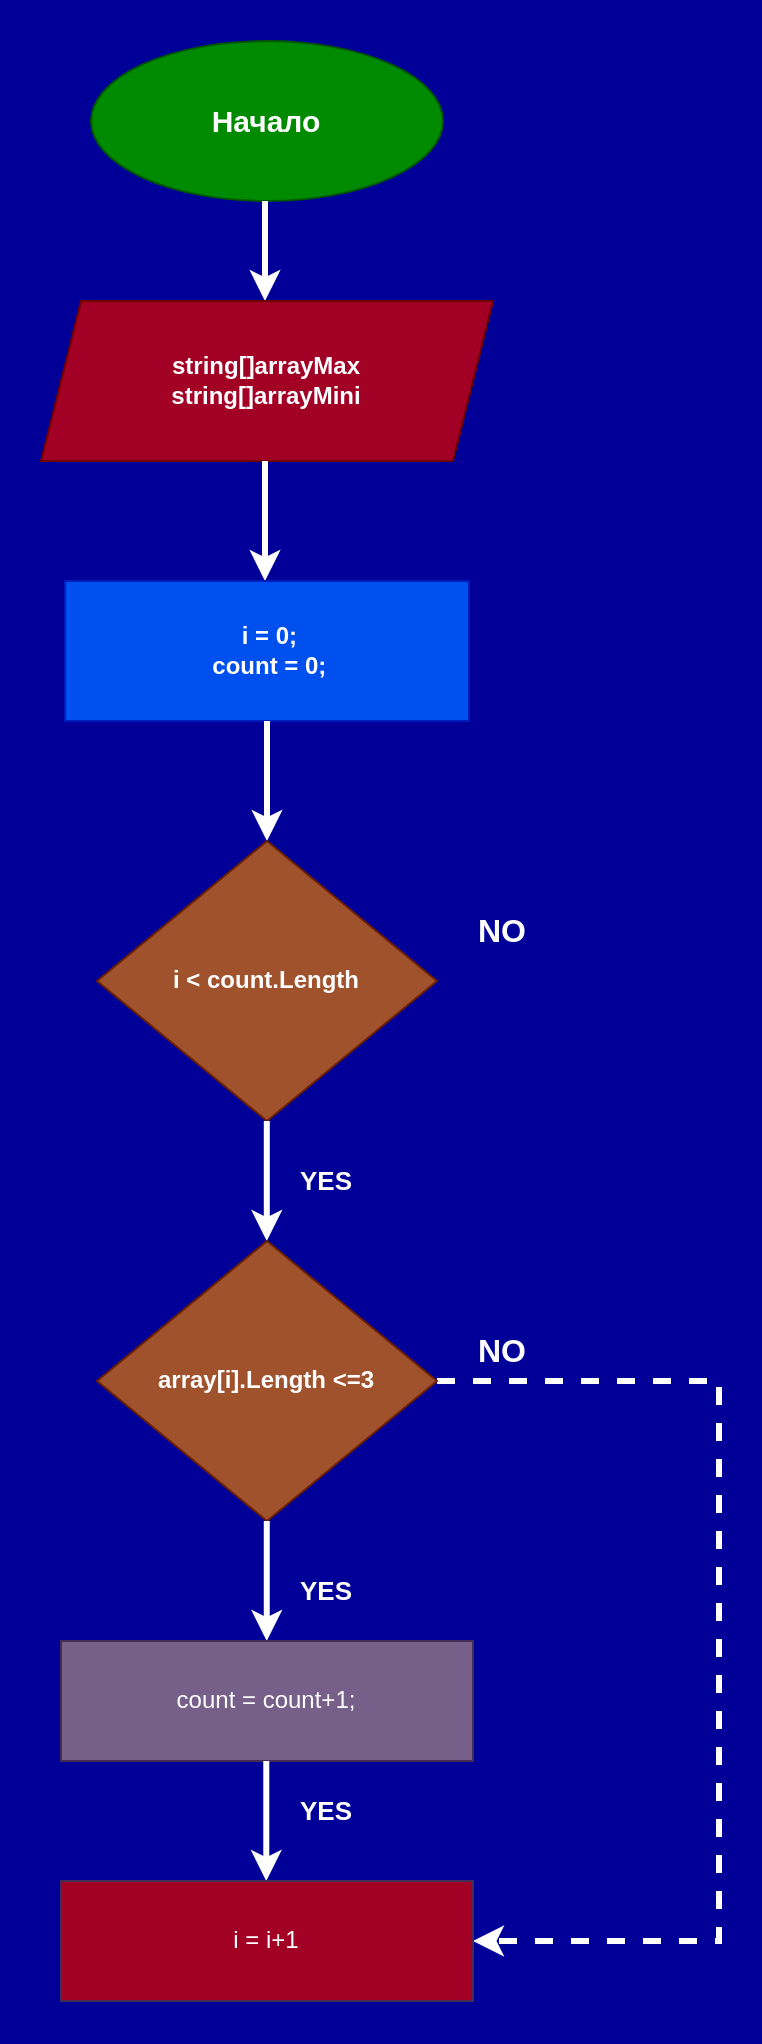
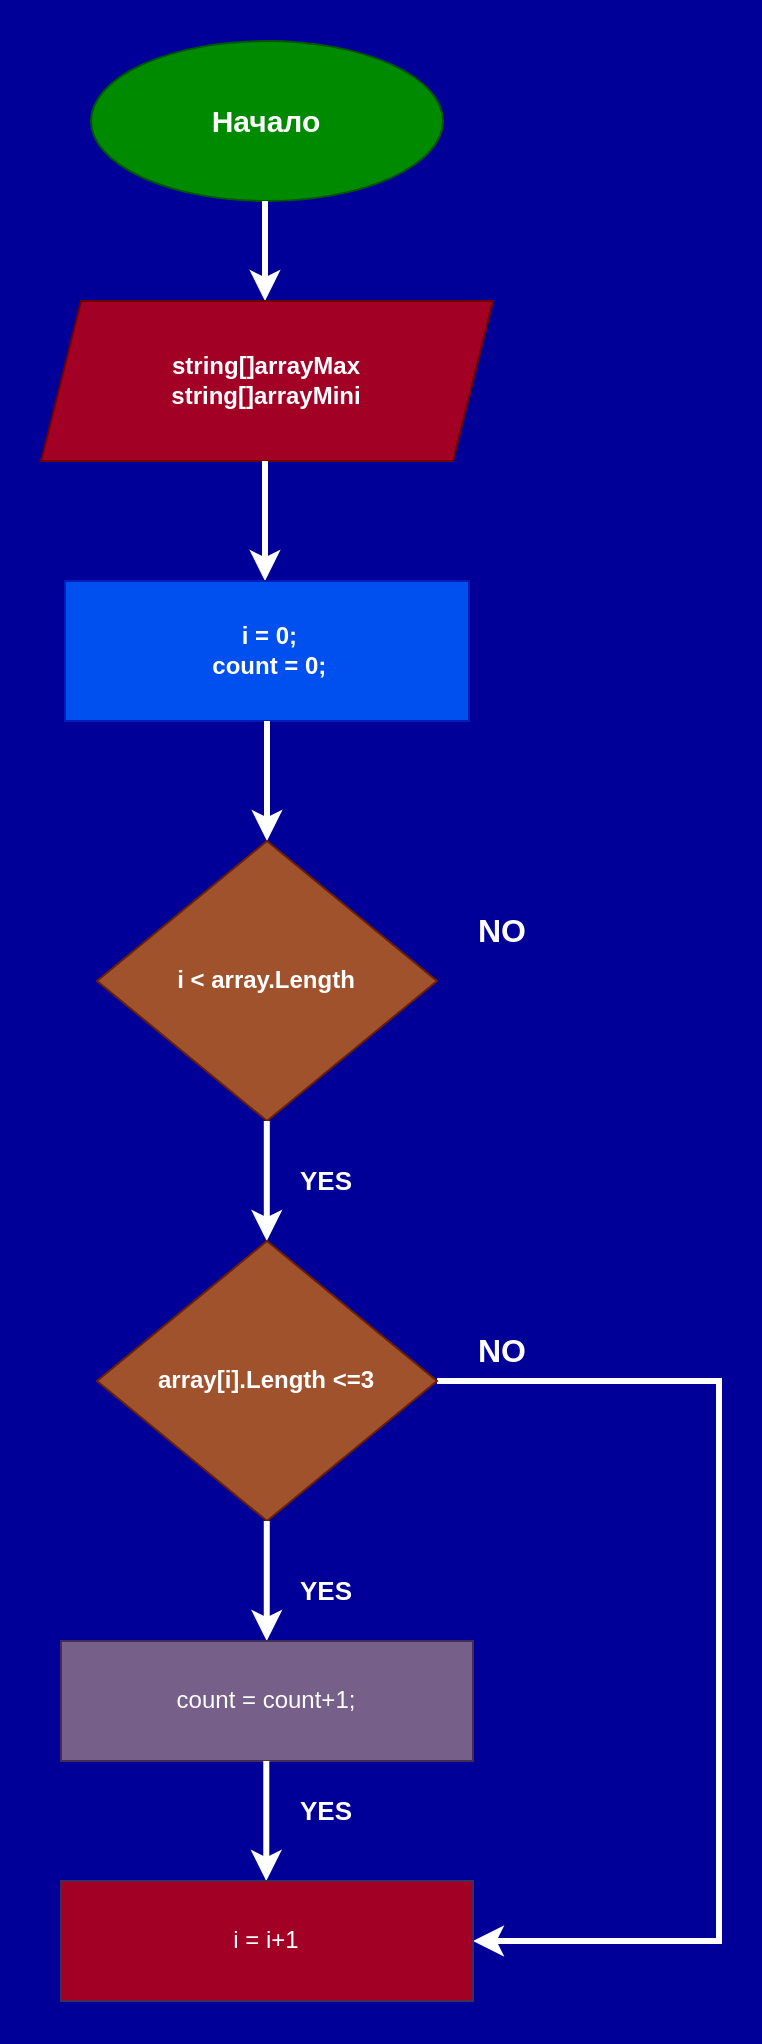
  <mxCell id="0" />
  <mxCell id="1" parent="0" />
  <mxCell id="2" value="&lt;b&gt;&lt;font style=&quot;font-size: 15px;&quot;&gt;Начало&lt;/font&gt;&lt;/b&gt;" style="ellipse;whiteSpace=wrap;html=1;fillColor=#008a00;fontColor=#ffffff;strokeColor=#005700;" vertex="1" parent="1"><mxGeometry x="45" y="20" width="176" height="80" as="geometry" /></mxCell>
  <mxCell id="3" value="" style="endArrow=classic;html=1;rounded=0;fontStyle=1;strokeWidth=3;strokeColor=#FFFFFF;" edge="1" parent="1"><mxGeometry width="50" height="50" relative="1" as="geometry"><mxPoint x="132" y="100" as="sourcePoint" /><mxPoint x="132" y="150" as="targetPoint" /></mxGeometry></mxCell>
  <mxCell id="4" value="&lt;b&gt;string[]arrayMax&lt;br&gt;string[]arrayMini&lt;br&gt;&lt;/b&gt;" style="shape=parallelogram;perimeter=parallelogramPerimeter;whiteSpace=wrap;html=1;fixedSize=1;fillStyle=auto;fillColor=#a20025;strokeColor=#6F0000;fontColor=#ffffff;" vertex="1" parent="1"><mxGeometry x="20" y="150" width="226" height="80" as="geometry" /></mxCell>
  <mxCell id="5" value="" style="endArrow=classic;html=1;rounded=0;fontStyle=1;strokeWidth=3;strokeColor=#FFFFFF;" edge="1" parent="1"><mxGeometry width="50" height="50" relative="1" as="geometry"><mxPoint x="132" y="230" as="sourcePoint" /><mxPoint x="132" y="290" as="targetPoint" /></mxGeometry></mxCell>
  <mxCell id="6" value="&lt;b&gt;&amp;nbsp;i = 0;&lt;br&gt;&amp;nbsp;count = 0;&lt;br&gt;&lt;/b&gt;" style="rounded=0;whiteSpace=wrap;html=1;fillColor=#0050ef;fontColor=#ffffff;strokeColor=#001DBC;" vertex="1" parent="1"><mxGeometry x="32" y="290" width="202" height="70" as="geometry" /></mxCell>
  <mxCell id="7" value="" style="endArrow=classic;html=1;rounded=0;fontStyle=1;strokeWidth=3;strokeColor=#FFFFFF;" edge="1" parent="1"><mxGeometry width="50" height="50" relative="1" as="geometry"><mxPoint x="133" y="360" as="sourcePoint" /><mxPoint x="133" y="420" as="targetPoint" /></mxGeometry></mxCell>
- <mxCell id="8" value="&lt;font size=&quot;1&quot;&gt;&lt;b style=&quot;font-size: 12px;&quot;&gt;i &amp;lt; count.Length&lt;/b&gt;&lt;/font&gt;" style="rhombus;whiteSpace=wrap;html=1;fillColor=#a0522d;fontColor=#ffffff;strokeColor=#6D1F00;" vertex="1" parent="1"><mxGeometry x="48" y="420" width="170" height="140" as="geometry" /></mxCell>
+ <mxCell id="8" value="&lt;font size=&quot;1&quot;&gt;&lt;b style=&quot;font-size: 12px;&quot;&gt;i &amp;lt; array.Length&lt;/b&gt;&lt;/font&gt;" style="rhombus;whiteSpace=wrap;html=1;fillColor=#a0522d;fontColor=#ffffff;strokeColor=#6D1F00;" vertex="1" parent="1"><mxGeometry x="48" y="420" width="170" height="140" as="geometry" /></mxCell>
  <mxCell id="9" value="" style="endArrow=classic;html=1;rounded=0;fontStyle=1;strokeWidth=3;strokeColor=#FFFFFF;" edge="1" parent="1"><mxGeometry width="50" height="50" relative="1" as="geometry"><mxPoint x="132.9" y="560" as="sourcePoint" /><mxPoint x="132.9" y="620" as="targetPoint" /></mxGeometry></mxCell>
- <mxCell id="10" style="edgeStyle=orthogonalEdgeStyle;rounded=0;orthogonalLoop=1;jettySize=auto;html=1;entryX=1;entryY=0.5;entryDx=0;entryDy=0;strokeWidth=3;strokeColor=#FFFFFF;dashed=1;" edge="1" parent="1" source="11" target="15"><mxGeometry relative="1" as="geometry"><Array as="points"><mxPoint x="359" y="690" /><mxPoint x="359" y="970" /></Array></mxGeometry></mxCell>
+ <mxCell id="10" style="edgeStyle=orthogonalEdgeStyle;rounded=0;orthogonalLoop=1;jettySize=auto;html=1;entryX=1;entryY=0.5;entryDx=0;entryDy=0;strokeWidth=3;strokeColor=#FFFFFF;" edge="1" parent="1" source="11" target="15"><mxGeometry relative="1" as="geometry"><Array as="points"><mxPoint x="359" y="690" /><mxPoint x="359" y="970" /></Array></mxGeometry></mxCell>
  <mxCell id="11" value="&lt;font size=&quot;1&quot;&gt;&lt;b style=&quot;font-size: 12px;&quot;&gt;array[i].Length &amp;lt;=3&lt;/b&gt;&lt;/font&gt;" style="rhombus;whiteSpace=wrap;html=1;fillColor=#a0522d;fontColor=#ffffff;strokeColor=#6D1F00;" vertex="1" parent="1"><mxGeometry x="48" y="620" width="170" height="140" as="geometry" /></mxCell>
  <mxCell id="12" value="" style="endArrow=classic;html=1;rounded=0;fontStyle=1;strokeWidth=3;strokeColor=#FFFFFF;" edge="1" parent="1"><mxGeometry width="50" height="50" relative="1" as="geometry"><mxPoint x="132.88" y="760" as="sourcePoint" /><mxPoint x="132.88" y="820" as="targetPoint" /></mxGeometry></mxCell>
  <mxCell id="13" value="count = count+1;" style="rounded=0;whiteSpace=wrap;html=1;fillColor=#76608a;fontColor=#ffffff;strokeColor=#432D57;" vertex="1" parent="1"><mxGeometry x="30" y="820" width="206" height="60" as="geometry" /></mxCell>
  <mxCell id="14" value="" style="endArrow=classic;html=1;rounded=0;fontStyle=1;strokeWidth=3;strokeColor=#FFFFFF;" edge="1" parent="1"><mxGeometry width="50" height="50" relative="1" as="geometry"><mxPoint x="132.64" y="880" as="sourcePoint" /><mxPoint x="132.64" y="940" as="targetPoint" /></mxGeometry></mxCell>
  <mxCell id="15" value="i = i+1" style="rounded=0;whiteSpace=wrap;html=1;fillColor=#a20025;fontColor=#ffffff;strokeColor=#432D57;" vertex="1" parent="1"><mxGeometry x="30" y="940" width="206" height="60" as="geometry" /></mxCell>
  <mxCell id="16" value="&lt;b&gt;&lt;font color=&quot;#ffffff&quot; style=&quot;font-size: 16px;&quot;&gt;NO&lt;/font&gt;&lt;/b&gt;" style="text;strokeColor=none;align=center;fillColor=none;html=1;verticalAlign=middle;whiteSpace=wrap;rounded=0;" vertex="1" parent="1"><mxGeometry x="221" y="450" width="60" height="30" as="geometry" /></mxCell>
  <mxCell id="17" value="&lt;b&gt;&lt;font color=&quot;#ffffff&quot; style=&quot;font-size: 16px;&quot;&gt;NO&lt;/font&gt;&lt;/b&gt;" style="text;strokeColor=none;align=center;fillColor=none;html=1;verticalAlign=middle;whiteSpace=wrap;rounded=0;" vertex="1" parent="1"><mxGeometry x="221" y="660" width="60" height="30" as="geometry" /></mxCell>
  <mxCell id="18" value="&lt;b&gt;&lt;font color=&quot;#ffffff&quot; style=&quot;font-size: 13px;&quot;&gt;YES&lt;/font&gt;&lt;/b&gt;" style="text;strokeColor=none;align=center;fillColor=none;html=1;verticalAlign=middle;whiteSpace=wrap;rounded=0;" vertex="1" parent="1"><mxGeometry x="133" y="574.5" width="60" height="30" as="geometry" /></mxCell>
  <mxCell id="19" value="&lt;b&gt;&lt;font color=&quot;#ffffff&quot; style=&quot;font-size: 13px;&quot;&gt;YES&lt;/font&gt;&lt;/b&gt;" style="text;strokeColor=none;align=center;fillColor=none;html=1;verticalAlign=middle;whiteSpace=wrap;rounded=0;" vertex="1" parent="1"><mxGeometry x="133" y="780" width="60" height="30" as="geometry" /></mxCell>
  <mxCell id="20" value="&lt;b&gt;&lt;font color=&quot;#ffffff&quot; style=&quot;font-size: 13px;&quot;&gt;YES&lt;/font&gt;&lt;/b&gt;" style="text;strokeColor=none;align=center;fillColor=none;html=1;verticalAlign=middle;whiteSpace=wrap;rounded=0;" vertex="1" parent="1"><mxGeometry x="133" y="890" width="60" height="30" as="geometry" /></mxCell>
